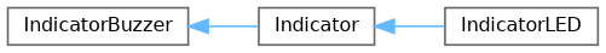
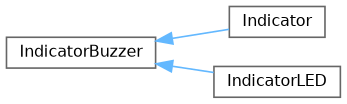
  digraph {
    rankdir=LR
    node [color=grey40 fillcolor=white fontname=Helvetica fontsize=10 shape=box style=filled]
    edge [color=steelblue1 dir=back fontname=Helvetica fontsize=10 labelfontname=Helvetica labelfontsize=10 style=solid]
    n1 [height=0.2 label=Indicator width=0.4]
    n2 [height=0.2 label=IndicatorLED width=0.4]
    n3 [height=0.2 label=IndicatorBuzzer width=0.4]
-   n1 -> n2
+   n3 -> n2
    n3 -> n1
  }
